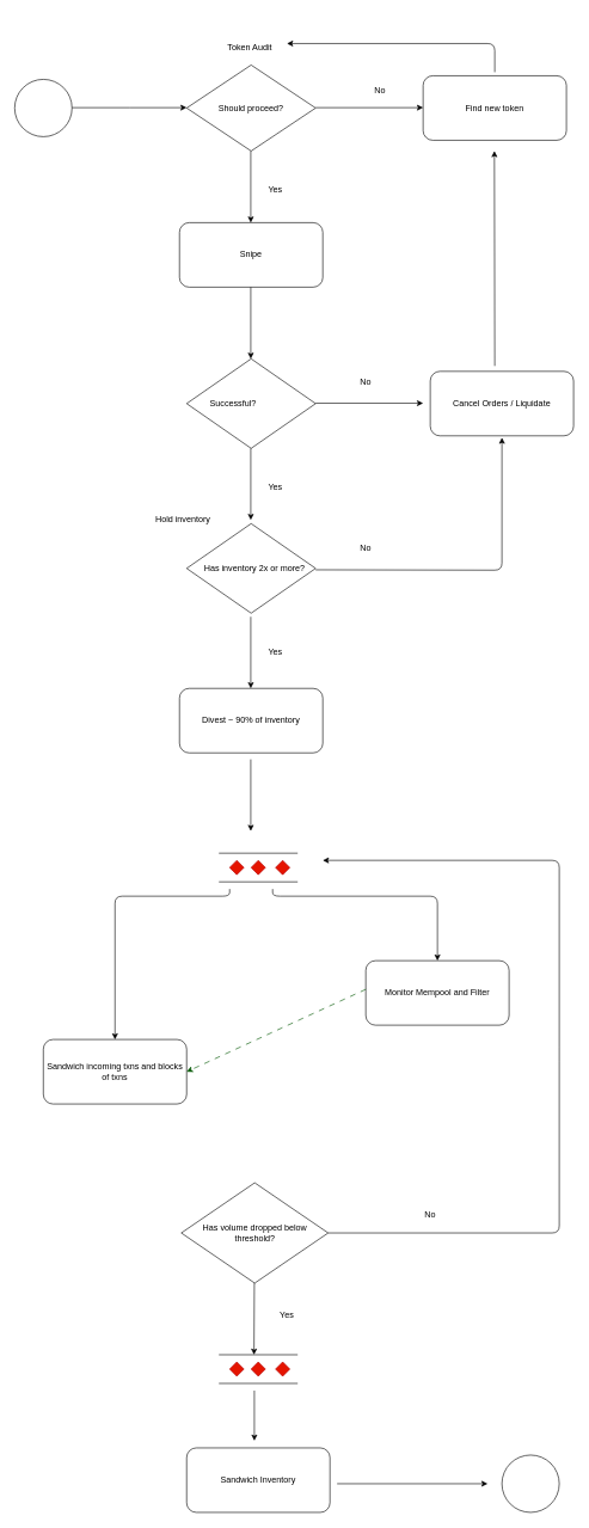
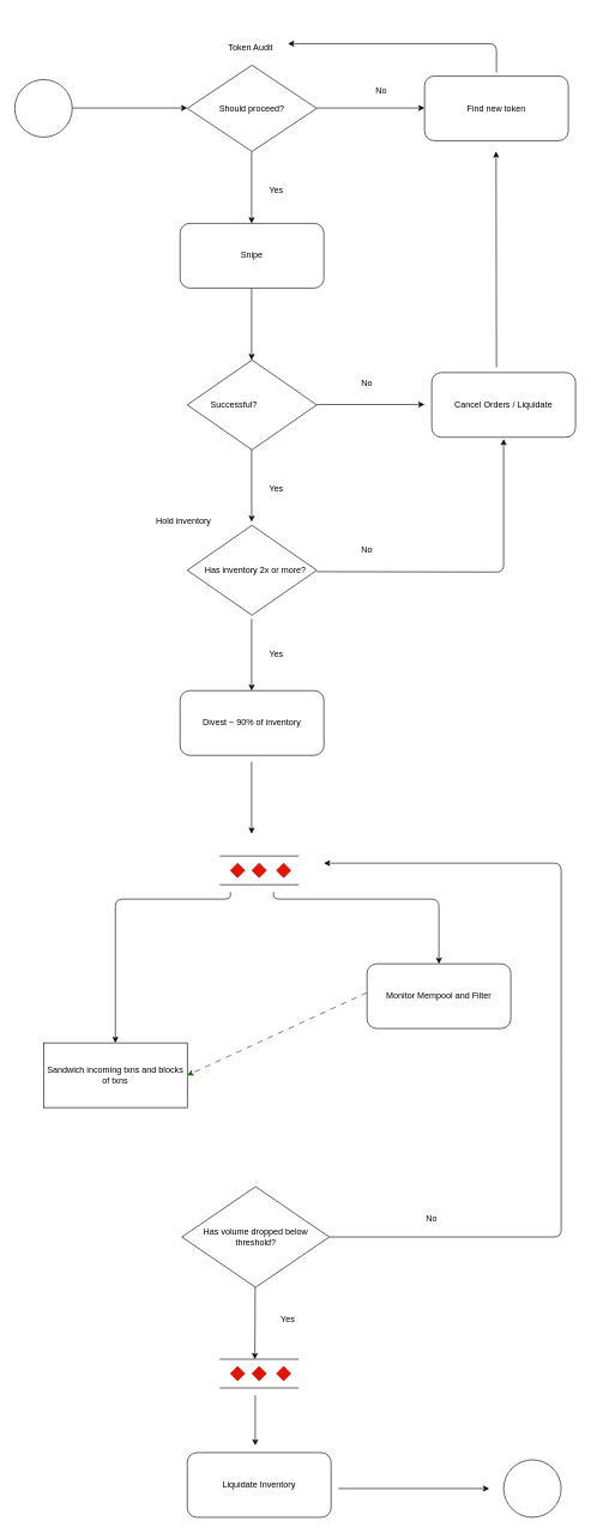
  <mxCell id="0" />
  <mxCell id="1" parent="0" />
  <mxCell id="2" value="" style="ellipse;whiteSpace=wrap;html=1;aspect=fixed;" vertex="1" parent="1"><mxGeometry x="20" y="110" width="80" height="80" as="geometry" /></mxCell>
  <mxCell id="3" value="" style="endArrow=classic;html=1;rounded=0;" edge="1" parent="1"><mxGeometry width="50" height="50" relative="1" as="geometry"><mxPoint x="100" y="149.5" as="sourcePoint" /><mxPoint x="260" y="149.5" as="targetPoint" /><Array as="points"><mxPoint x="180" y="149.5" /></Array></mxGeometry></mxCell>
  <mxCell id="4" value="" style="rhombus;whiteSpace=wrap;html=1;" vertex="1" parent="1"><mxGeometry x="260" y="90" width="180" height="120" as="geometry" /></mxCell>
  <mxCell id="5" value="Token Audit&amp;nbsp;" style="text;html=1;strokeColor=none;fillColor=none;align=center;verticalAlign=middle;whiteSpace=wrap;rounded=0;" vertex="1" parent="1"><mxGeometry x="250" y="20" width="200" height="90" as="geometry" /></mxCell>
  <mxCell id="6" value="Should proceed?&lt;br&gt;" style="text;html=1;strokeColor=none;fillColor=none;align=center;verticalAlign=middle;whiteSpace=wrap;rounded=0;" vertex="1" parent="1"><mxGeometry x="295" y="130" width="110" height="40" as="geometry" /></mxCell>
  <mxCell id="7" value="No" style="text;html=1;strokeColor=none;fillColor=none;align=center;verticalAlign=middle;whiteSpace=wrap;rounded=0;" vertex="1" parent="1"><mxGeometry x="500" y="110" width="60" height="30" as="geometry" /></mxCell>
  <mxCell id="8" value="" style="endArrow=classic;html=1;rounded=1;" edge="1" parent="1"><mxGeometry width="50" height="50" relative="1" as="geometry"><mxPoint x="690" y="100" as="sourcePoint" /><mxPoint x="400" y="60" as="targetPoint" /><Array as="points"><mxPoint x="690" y="60" /></Array></mxGeometry></mxCell>
  <mxCell id="9" value="" style="endArrow=classic;html=1;rounded=0;" edge="1" parent="1"><mxGeometry width="50" height="50" relative="1" as="geometry"><mxPoint x="349.5" y="210" as="sourcePoint" /><mxPoint x="349.5" y="310" as="targetPoint" /></mxGeometry></mxCell>
  <mxCell id="10" value="Yes" style="text;html=1;strokeColor=none;fillColor=none;align=center;verticalAlign=middle;whiteSpace=wrap;rounded=0;" vertex="1" parent="1"><mxGeometry x="354" y="250" width="60" height="30" as="geometry" /></mxCell>
  <mxCell id="11" value="" style="rounded=1;whiteSpace=wrap;html=1;" vertex="1" parent="1"><mxGeometry x="250" y="310" width="200" height="90" as="geometry" /></mxCell>
  <mxCell id="12" value="Snipe" style="text;html=1;strokeColor=none;fillColor=none;align=center;verticalAlign=middle;whiteSpace=wrap;rounded=0;" vertex="1" parent="1"><mxGeometry x="270" y="340" width="160" height="30" as="geometry" /></mxCell>
  <mxCell id="13" value="" style="endArrow=classic;html=1;rounded=0;" edge="1" parent="1"><mxGeometry width="50" height="50" relative="1" as="geometry"><mxPoint x="349.5" y="400" as="sourcePoint" /><mxPoint x="349.5" y="500" as="targetPoint" /></mxGeometry></mxCell>
  <mxCell id="14" value="" style="rhombus;whiteSpace=wrap;html=1;" vertex="1" parent="1"><mxGeometry x="260" y="500" width="180" height="125" as="geometry" /></mxCell>
  <mxCell id="15" value="Successful?" style="text;html=1;strokeColor=none;fillColor=none;align=center;verticalAlign=middle;whiteSpace=wrap;rounded=0;" vertex="1" parent="1"><mxGeometry x="295" y="547.5" width="60" height="30" as="geometry" /></mxCell>
  <mxCell id="16" value="" style="endArrow=classic;html=1;rounded=0;" edge="1" parent="1"><mxGeometry width="50" height="50" relative="1" as="geometry"><mxPoint x="440" y="562" as="sourcePoint" /><mxPoint x="590" y="562" as="targetPoint" /></mxGeometry></mxCell>
  <mxCell id="17" value="No" style="text;html=1;strokeColor=none;fillColor=none;align=center;verticalAlign=middle;whiteSpace=wrap;rounded=0;" vertex="1" parent="1"><mxGeometry x="480" y="517.5" width="60" height="30" as="geometry" /></mxCell>
  <mxCell id="18" value="" style="rounded=1;whiteSpace=wrap;html=1;" vertex="1" parent="1"><mxGeometry x="600" y="517.5" width="200" height="90" as="geometry" /></mxCell>
  <mxCell id="19" value="" style="rounded=1;whiteSpace=wrap;html=1;" vertex="1" parent="1"><mxGeometry x="590" y="105" width="200" height="90" as="geometry" /></mxCell>
  <mxCell id="20" value="Find new token" style="text;html=1;strokeColor=none;fillColor=none;align=center;verticalAlign=middle;whiteSpace=wrap;rounded=0;" vertex="1" parent="1"><mxGeometry x="600" y="135" width="180" height="30" as="geometry" /></mxCell>
  <mxCell id="21" value="Cancel Orders / Liquidate" style="text;html=1;strokeColor=none;fillColor=none;align=center;verticalAlign=middle;whiteSpace=wrap;rounded=0;" vertex="1" parent="1"><mxGeometry x="620" y="547.5" width="160" height="30" as="geometry" /></mxCell>
  <mxCell id="22" value="" style="endArrow=classic;html=1;rounded=0;" edge="1" parent="1"><mxGeometry width="50" height="50" relative="1" as="geometry"><mxPoint x="440" y="149.5" as="sourcePoint" /><mxPoint x="590" y="149.5" as="targetPoint" /></mxGeometry></mxCell>
  <mxCell id="23" value="" style="endArrow=classic;html=1;rounded=0;" edge="1" parent="1"><mxGeometry width="50" height="50" relative="1" as="geometry"><mxPoint x="690" y="510" as="sourcePoint" /><mxPoint x="689.5" y="210" as="targetPoint" /></mxGeometry></mxCell>
  <mxCell id="24" value="" style="endArrow=classic;html=1;rounded=0;" edge="1" parent="1"><mxGeometry width="50" height="50" relative="1" as="geometry"><mxPoint x="349.5" y="625" as="sourcePoint" /><mxPoint x="349.5" y="725" as="targetPoint" /></mxGeometry></mxCell>
  <mxCell id="25" value="Yes" style="text;html=1;strokeColor=none;fillColor=none;align=center;verticalAlign=middle;whiteSpace=wrap;rounded=0;" vertex="1" parent="1"><mxGeometry x="354" y="665" width="60" height="30" as="geometry" /></mxCell>
  <mxCell id="26" value="Hold inventory" style="text;html=1;strokeColor=none;fillColor=none;align=center;verticalAlign=middle;whiteSpace=wrap;rounded=0;" vertex="1" parent="1"><mxGeometry x="190" y="710" width="130" height="30" as="geometry" /></mxCell>
  <mxCell id="27" value="" style="rhombus;whiteSpace=wrap;html=1;" vertex="1" parent="1"><mxGeometry x="260" y="730" width="180" height="125" as="geometry" /></mxCell>
  <mxCell id="28" value="Has inventory 2x or more?" style="text;html=1;strokeColor=none;fillColor=none;align=center;verticalAlign=middle;whiteSpace=wrap;rounded=0;" vertex="1" parent="1"><mxGeometry x="260" y="777.5" width="190" height="30" as="geometry" /></mxCell>
  <mxCell id="29" value="" style="endArrow=classic;html=1;rounded=1;" edge="1" parent="1"><mxGeometry width="50" height="50" relative="1" as="geometry"><mxPoint x="440" y="794.5" as="sourcePoint" /><mxPoint x="700" y="610" as="targetPoint" /><Array as="points"><mxPoint x="700" y="795" /></Array></mxGeometry></mxCell>
  <mxCell id="30" value="No" style="text;html=1;strokeColor=none;fillColor=none;align=center;verticalAlign=middle;whiteSpace=wrap;rounded=0;" vertex="1" parent="1"><mxGeometry x="480" y="750" width="60" height="30" as="geometry" /></mxCell>
  <mxCell id="31" value="" style="endArrow=classic;html=1;rounded=0;" edge="1" parent="1"><mxGeometry width="50" height="50" relative="1" as="geometry"><mxPoint x="349.5" y="860" as="sourcePoint" /><mxPoint x="349.5" y="960" as="targetPoint" /></mxGeometry></mxCell>
  <mxCell id="32" value="Yes" style="text;html=1;strokeColor=none;fillColor=none;align=center;verticalAlign=middle;whiteSpace=wrap;rounded=0;" vertex="1" parent="1"><mxGeometry x="354" y="895" width="60" height="30" as="geometry" /></mxCell>
  <mxCell id="33" value="" style="group" vertex="1" connectable="0" parent="1"><mxGeometry x="305" y="1890" width="110" height="40" as="geometry" /></mxCell>
  <mxCell id="34" value="" style="endArrow=none;html=1;rounded=0;" edge="1" parent="33"><mxGeometry width="50" height="50" relative="1" as="geometry"><mxPoint as="sourcePoint" /><mxPoint x="110" as="targetPoint" /></mxGeometry></mxCell>
  <mxCell id="35" value="" style="group" vertex="1" connectable="0" parent="33"><mxGeometry y="10" width="110" height="30" as="geometry" /></mxCell>
  <mxCell id="36" value="" style="endArrow=none;html=1;rounded=0;" edge="1" parent="35"><mxGeometry width="50" height="50" relative="1" as="geometry"><mxPoint y="30" as="sourcePoint" /><mxPoint x="110" y="30" as="targetPoint" /></mxGeometry></mxCell>
  <mxCell id="37" value="" style="rhombus;whiteSpace=wrap;html=1;fillColor=#e51400;fontColor=#ffffff;strokeColor=#B20000;" vertex="1" parent="35"><mxGeometry x="15" width="20" height="20" as="geometry" /></mxCell>
  <mxCell id="38" value="" style="rhombus;whiteSpace=wrap;html=1;fillColor=#e51400;fontColor=#ffffff;strokeColor=#B20000;" vertex="1" parent="35"><mxGeometry x="45" width="20" height="20" as="geometry" /></mxCell>
  <mxCell id="39" value="" style="rhombus;whiteSpace=wrap;html=1;fillColor=#e51400;fontColor=#ffffff;strokeColor=#B20000;" vertex="1" parent="35"><mxGeometry x="79" width="20" height="20" as="geometry" /></mxCell>
  <mxCell id="40" value="Divest ~ 90% of inventory" style="rounded=1;whiteSpace=wrap;html=1;" vertex="1" parent="1"><mxGeometry x="250" y="960" width="200" height="90" as="geometry" /></mxCell>
  <mxCell id="41" value="" style="endArrow=classic;html=1;rounded=0;" edge="1" parent="1"><mxGeometry width="50" height="50" relative="1" as="geometry"><mxPoint x="349.5" y="1059" as="sourcePoint" /><mxPoint x="349.5" y="1159" as="targetPoint" /></mxGeometry></mxCell>
  <mxCell id="42" value="" style="endArrow=classic;html=1;rounded=1;entryX=0.5;entryY=0;entryDx=0;entryDy=0;" edge="1" parent="1" target="45"><mxGeometry width="50" height="50" relative="1" as="geometry"><mxPoint x="320" y="1240" as="sourcePoint" /><mxPoint x="320" y="1270" as="targetPoint" /><Array as="points"><mxPoint x="320" y="1250" /><mxPoint x="160" y="1250" /></Array></mxGeometry></mxCell>
  <mxCell id="43" value="" style="endArrow=classic;html=1;rounded=1;entryX=0.5;entryY=0;entryDx=0;entryDy=0;" edge="1" parent="1" target="44"><mxGeometry width="50" height="50" relative="1" as="geometry"><mxPoint x="380" y="1240" as="sourcePoint" /><mxPoint x="380" y="1310" as="targetPoint" /><Array as="points"><mxPoint x="380" y="1250" /><mxPoint x="610" y="1250" /></Array></mxGeometry></mxCell>
  <mxCell id="44" value="Monitor Mempool and Filter" style="rounded=1;whiteSpace=wrap;html=1;" vertex="1" parent="1"><mxGeometry x="510" y="1340" width="200" height="90" as="geometry" /></mxCell>
- <mxCell id="45" value="Sandwich incoming txns and blocks of txns" style="rounded=1;whiteSpace=wrap;html=1;" vertex="1" parent="1"><mxGeometry x="60" y="1450" width="200" height="90" as="geometry" /></mxCell>
+ <mxCell id="45" value="Sandwich incoming txns and blocks of txns" style="whiteSpace=wrap;html=1;rounded=0;" vertex="1" parent="1"><mxGeometry x="60" y="1450" width="200" height="90" as="geometry" /></mxCell>
  <mxCell id="46" value="" style="endArrow=classic;html=1;rounded=0;entryX=1;entryY=0.5;entryDx=0;entryDy=0;dashed=1;dashPattern=8 8;fillColor=#008a00;strokeColor=#005700;" edge="1" parent="1" target="45"><mxGeometry width="50" height="50" relative="1" as="geometry"><mxPoint x="510" y="1380" as="sourcePoint" /><mxPoint x="430" y="1430" as="targetPoint" /></mxGeometry></mxCell>
  <mxCell id="47" value="Has volume dropped below threshold?" style="rhombus;whiteSpace=wrap;html=1;" vertex="1" parent="1"><mxGeometry x="252.5" y="1650" width="205" height="140" as="geometry" /></mxCell>
  <mxCell id="48" value="" style="endArrow=classic;html=1;rounded=1;" edge="1" parent="1"><mxGeometry width="50" height="50" relative="1" as="geometry"><mxPoint x="457.5" y="1720" as="sourcePoint" /><mxPoint x="450" y="1200" as="targetPoint" /><Array as="points"><mxPoint x="780" y="1720" /><mxPoint x="780" y="1470" /><mxPoint x="780" y="1200" /></Array></mxGeometry></mxCell>
  <mxCell id="49" value="No" style="text;html=1;strokeColor=none;fillColor=none;align=center;verticalAlign=middle;whiteSpace=wrap;rounded=0;" vertex="1" parent="1"><mxGeometry x="570" y="1680" width="60" height="30" as="geometry" /></mxCell>
  <mxCell id="50" value="" style="endArrow=classic;html=1;rounded=0;" edge="1" parent="1"><mxGeometry width="50" height="50" relative="1" as="geometry"><mxPoint x="354.5" y="1790" as="sourcePoint" /><mxPoint x="354" y="1890" as="targetPoint" /></mxGeometry></mxCell>
  <mxCell id="51" value="Yes" style="text;html=1;strokeColor=none;fillColor=none;align=center;verticalAlign=middle;whiteSpace=wrap;rounded=0;" vertex="1" parent="1"><mxGeometry x="370" y="1820" width="60" height="30" as="geometry" /></mxCell>
  <mxCell id="52" value="" style="group" vertex="1" connectable="0" parent="1"><mxGeometry x="305" y="1190" width="110" height="40" as="geometry" /></mxCell>
  <mxCell id="53" value="" style="endArrow=none;html=1;rounded=0;" edge="1" parent="52"><mxGeometry width="50" height="50" relative="1" as="geometry"><mxPoint as="sourcePoint" /><mxPoint x="110" as="targetPoint" /></mxGeometry></mxCell>
  <mxCell id="54" value="" style="group" vertex="1" connectable="0" parent="52"><mxGeometry y="10" width="110" height="30" as="geometry" /></mxCell>
  <mxCell id="55" value="" style="endArrow=none;html=1;rounded=0;" edge="1" parent="54"><mxGeometry width="50" height="50" relative="1" as="geometry"><mxPoint y="30" as="sourcePoint" /><mxPoint x="110" y="30" as="targetPoint" /></mxGeometry></mxCell>
  <mxCell id="56" value="" style="rhombus;whiteSpace=wrap;html=1;fillColor=#e51400;fontColor=#ffffff;strokeColor=#B20000;" vertex="1" parent="54"><mxGeometry x="15" width="20" height="20" as="geometry" /></mxCell>
  <mxCell id="57" value="" style="rhombus;whiteSpace=wrap;html=1;fillColor=#e51400;fontColor=#ffffff;strokeColor=#B20000;" vertex="1" parent="54"><mxGeometry x="45" width="20" height="20" as="geometry" /></mxCell>
  <mxCell id="58" value="" style="rhombus;whiteSpace=wrap;html=1;fillColor=#e51400;fontColor=#ffffff;strokeColor=#B20000;" vertex="1" parent="54"><mxGeometry x="79" width="20" height="20" as="geometry" /></mxCell>
- <mxCell id="59" value="Sandwich Inventory" style="rounded=1;whiteSpace=wrap;html=1;" vertex="1" parent="1"><mxGeometry x="260" y="2020" width="200" height="90" as="geometry" /></mxCell>
+ <mxCell id="59" value="Liquidate Inventory" style="rounded=1;whiteSpace=wrap;html=1;" vertex="1" parent="1"><mxGeometry x="260" y="2020" width="200" height="90" as="geometry" /></mxCell>
  <mxCell id="60" value="" style="endArrow=classic;html=1;rounded=0;" edge="1" parent="1"><mxGeometry width="50" height="50" relative="1" as="geometry"><mxPoint x="354.5" y="1940" as="sourcePoint" /><mxPoint x="354.5" y="2010" as="targetPoint" /></mxGeometry></mxCell>
  <mxCell id="61" value="" style="endArrow=classic;html=1;rounded=0;" edge="1" parent="1"><mxGeometry width="50" height="50" relative="1" as="geometry"><mxPoint x="470" y="2070" as="sourcePoint" /><mxPoint x="680" y="2070" as="targetPoint" /></mxGeometry></mxCell>
  <mxCell id="62" value="" style="ellipse;whiteSpace=wrap;html=1;aspect=fixed;" vertex="1" parent="1"><mxGeometry x="700" y="2030" width="80" height="80" as="geometry" /></mxCell>
